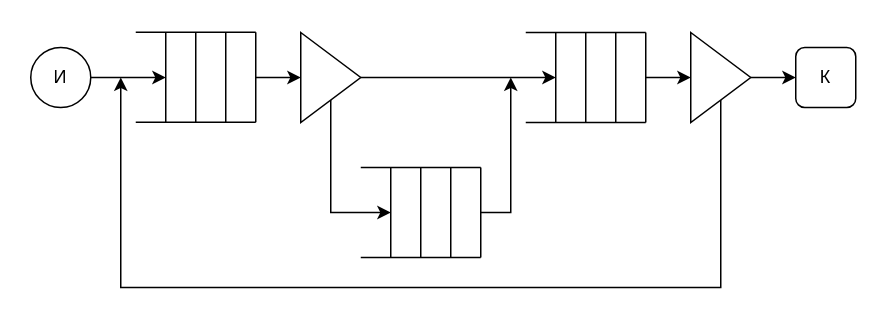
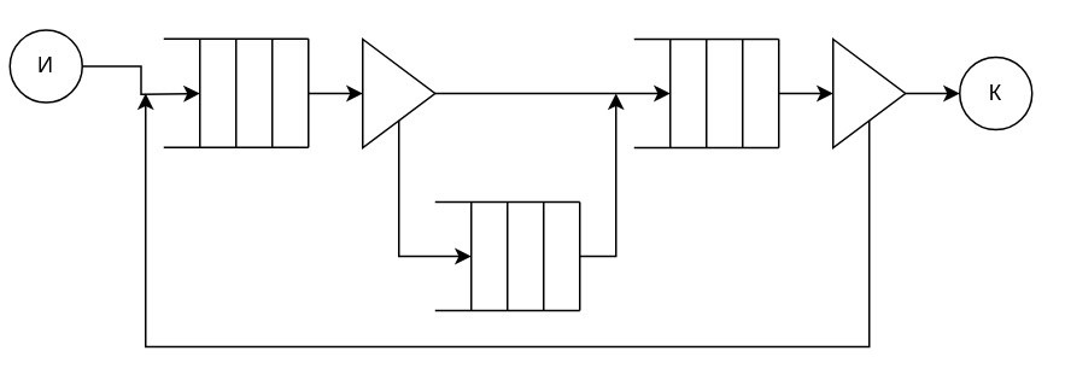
  <mxCell id="0" />
  <mxCell id="1" parent="0" />
  <mxCell id="2" style="edgeStyle=orthogonalEdgeStyle;rounded=0;orthogonalLoop=1;jettySize=auto;html=1;exitX=1;exitY=0.5;exitDx=0;exitDy=0;" edge="1" parent="1" source="3"><mxGeometry relative="1" as="geometry"><mxPoint x="110" y="51" as="targetPoint" /></mxGeometry></mxCell>
- <mxCell id="3" value="И" style="ellipse;whiteSpace=wrap;html=1;aspect=fixed;" vertex="1" parent="1"><mxGeometry x="20" y="31" width="40" height="40" as="geometry" /></mxCell>
+ <mxCell id="3" value="И" style="ellipse;whiteSpace=wrap;html=1;aspect=fixed;" vertex="1" parent="1"><mxGeometry x="5" y="16" width="40" height="40" as="geometry" /></mxCell>
  <mxCell id="4" value="" style="endArrow=none;html=1;rounded=0;" edge="1" parent="1"><mxGeometry width="50" height="50" relative="1" as="geometry"><mxPoint x="90" y="20.76" as="sourcePoint" /><mxPoint x="170" y="20.76" as="targetPoint" /></mxGeometry></mxCell>
  <mxCell id="5" value="" style="endArrow=none;html=1;rounded=0;" edge="1" parent="1"><mxGeometry width="50" height="50" relative="1" as="geometry"><mxPoint x="90" y="80.76" as="sourcePoint" /><mxPoint x="170" y="80.76" as="targetPoint" /></mxGeometry></mxCell>
  <mxCell id="6" value="" style="endArrow=none;html=1;rounded=0;" edge="1" parent="1"><mxGeometry width="50" height="50" relative="1" as="geometry"><mxPoint x="170" y="80.76" as="sourcePoint" /><mxPoint x="170" y="20.76" as="targetPoint" /></mxGeometry></mxCell>
  <mxCell id="7" value="" style="endArrow=none;html=1;rounded=0;" edge="1" parent="1"><mxGeometry width="50" height="50" relative="1" as="geometry"><mxPoint x="150" y="80.76" as="sourcePoint" /><mxPoint x="150" y="20.76" as="targetPoint" /></mxGeometry></mxCell>
  <mxCell id="8" value="" style="endArrow=none;html=1;rounded=0;" edge="1" parent="1"><mxGeometry width="50" height="50" relative="1" as="geometry"><mxPoint x="130" y="80.76" as="sourcePoint" /><mxPoint x="130" y="20.76" as="targetPoint" /></mxGeometry></mxCell>
  <mxCell id="9" value="" style="endArrow=none;html=1;rounded=0;" edge="1" parent="1"><mxGeometry width="50" height="50" relative="1" as="geometry"><mxPoint x="110" y="80.76" as="sourcePoint" /><mxPoint x="110" y="20.76" as="targetPoint" /></mxGeometry></mxCell>
  <mxCell id="10" style="edgeStyle=orthogonalEdgeStyle;rounded=0;orthogonalLoop=1;jettySize=auto;html=1;exitX=0.5;exitY=1;exitDx=0;exitDy=0;" edge="1" parent="1" source="12"><mxGeometry relative="1" as="geometry"><mxPoint x="260" y="141" as="targetPoint" /><Array as="points"><mxPoint x="220" y="141" /></Array></mxGeometry></mxCell>
  <mxCell id="11" style="edgeStyle=orthogonalEdgeStyle;rounded=0;orthogonalLoop=1;jettySize=auto;html=1;exitX=1;exitY=0.5;exitDx=0;exitDy=0;" edge="1" parent="1" source="12"><mxGeometry relative="1" as="geometry"><mxPoint x="370" y="51" as="targetPoint" /></mxGeometry></mxCell>
  <mxCell id="12" value="" style="triangle;whiteSpace=wrap;html=1;" vertex="1" parent="1"><mxGeometry x="200" y="21" width="40" height="60" as="geometry" /></mxCell>
  <mxCell id="13" value="" style="endArrow=classic;html=1;rounded=0;entryX=0;entryY=0.5;entryDx=0;entryDy=0;" edge="1" parent="1" target="12"><mxGeometry width="50" height="50" relative="1" as="geometry"><mxPoint x="170" y="51" as="sourcePoint" /><mxPoint x="220" y="1" as="targetPoint" /></mxGeometry></mxCell>
  <mxCell id="14" value="" style="endArrow=none;html=1;rounded=0;" edge="1" parent="1"><mxGeometry width="50" height="50" relative="1" as="geometry"><mxPoint x="240" y="111" as="sourcePoint" /><mxPoint x="320" y="111" as="targetPoint" /></mxGeometry></mxCell>
  <mxCell id="15" value="" style="endArrow=none;html=1;rounded=0;" edge="1" parent="1"><mxGeometry width="50" height="50" relative="1" as="geometry"><mxPoint x="240" y="171" as="sourcePoint" /><mxPoint x="320" y="171" as="targetPoint" /></mxGeometry></mxCell>
  <mxCell id="16" value="" style="endArrow=none;html=1;rounded=0;" edge="1" parent="1"><mxGeometry width="50" height="50" relative="1" as="geometry"><mxPoint x="320" y="171" as="sourcePoint" /><mxPoint x="320" y="111" as="targetPoint" /></mxGeometry></mxCell>
  <mxCell id="17" value="" style="endArrow=none;html=1;rounded=0;" edge="1" parent="1"><mxGeometry width="50" height="50" relative="1" as="geometry"><mxPoint x="300" y="171" as="sourcePoint" /><mxPoint x="300" y="111" as="targetPoint" /></mxGeometry></mxCell>
  <mxCell id="18" value="" style="endArrow=none;html=1;rounded=0;" edge="1" parent="1"><mxGeometry width="50" height="50" relative="1" as="geometry"><mxPoint x="280" y="171" as="sourcePoint" /><mxPoint x="280" y="111" as="targetPoint" /></mxGeometry></mxCell>
  <mxCell id="19" value="" style="endArrow=none;html=1;rounded=0;" edge="1" parent="1"><mxGeometry width="50" height="50" relative="1" as="geometry"><mxPoint x="260" y="171" as="sourcePoint" /><mxPoint x="260" y="111" as="targetPoint" /></mxGeometry></mxCell>
  <mxCell id="20" value="" style="endArrow=none;html=1;rounded=0;" edge="1" parent="1"><mxGeometry width="50" height="50" relative="1" as="geometry"><mxPoint x="350" y="21" as="sourcePoint" /><mxPoint x="430" y="21" as="targetPoint" /></mxGeometry></mxCell>
  <mxCell id="21" value="" style="endArrow=none;html=1;rounded=0;" edge="1" parent="1"><mxGeometry width="50" height="50" relative="1" as="geometry"><mxPoint x="350" y="81" as="sourcePoint" /><mxPoint x="430" y="81" as="targetPoint" /></mxGeometry></mxCell>
  <mxCell id="22" value="" style="endArrow=none;html=1;rounded=0;" edge="1" parent="1"><mxGeometry width="50" height="50" relative="1" as="geometry"><mxPoint x="430" y="81" as="sourcePoint" /><mxPoint x="430" y="21" as="targetPoint" /></mxGeometry></mxCell>
  <mxCell id="23" value="" style="endArrow=none;html=1;rounded=0;" edge="1" parent="1"><mxGeometry width="50" height="50" relative="1" as="geometry"><mxPoint x="410" y="81" as="sourcePoint" /><mxPoint x="410" y="21" as="targetPoint" /></mxGeometry></mxCell>
  <mxCell id="24" value="" style="endArrow=none;html=1;rounded=0;" edge="1" parent="1"><mxGeometry width="50" height="50" relative="1" as="geometry"><mxPoint x="390" y="81" as="sourcePoint" /><mxPoint x="390" y="21" as="targetPoint" /></mxGeometry></mxCell>
  <mxCell id="25" value="" style="endArrow=none;html=1;rounded=0;" edge="1" parent="1"><mxGeometry width="50" height="50" relative="1" as="geometry"><mxPoint x="370" y="81" as="sourcePoint" /><mxPoint x="370" y="21" as="targetPoint" /></mxGeometry></mxCell>
  <mxCell id="26" value="" style="endArrow=classic;html=1;rounded=0;" edge="1" parent="1"><mxGeometry width="50" height="50" relative="1" as="geometry"><mxPoint x="320" y="141" as="sourcePoint" /><mxPoint x="340" y="51" as="targetPoint" /><Array as="points"><mxPoint x="340" y="141" /><mxPoint x="340" y="91" /></Array></mxGeometry></mxCell>
  <mxCell id="27" style="edgeStyle=orthogonalEdgeStyle;rounded=0;orthogonalLoop=1;jettySize=auto;html=1;exitX=1;exitY=0.5;exitDx=0;exitDy=0;entryX=0;entryY=0.5;entryDx=0;entryDy=0;" edge="1" parent="1" source="29" target="31"><mxGeometry relative="1" as="geometry" /></mxCell>
  <mxCell id="28" style="edgeStyle=orthogonalEdgeStyle;rounded=0;orthogonalLoop=1;jettySize=auto;html=1;exitX=0.5;exitY=1;exitDx=0;exitDy=0;" edge="1" parent="1" source="29"><mxGeometry relative="1" as="geometry"><mxPoint x="80" y="51" as="targetPoint" /><Array as="points"><mxPoint x="480" y="191" /><mxPoint x="80" y="191" /></Array></mxGeometry></mxCell>
  <mxCell id="29" value="" style="triangle;whiteSpace=wrap;html=1;" vertex="1" parent="1"><mxGeometry x="460" y="21" width="40" height="60" as="geometry" /></mxCell>
  <mxCell id="30" value="" style="endArrow=classic;html=1;rounded=0;entryX=0;entryY=0.5;entryDx=0;entryDy=0;" edge="1" parent="1" target="29"><mxGeometry width="50" height="50" relative="1" as="geometry"><mxPoint x="430" y="51" as="sourcePoint" /><mxPoint x="480" y="1" as="targetPoint" /></mxGeometry></mxCell>
- <mxCell id="31" value="К" style="whiteSpace=wrap;html=1;aspect=fixed;rounded=1;" vertex="1" parent="1"><mxGeometry x="530" y="31" width="40" height="40" as="geometry" /></mxCell>
+ <mxCell id="31" value="К" style="ellipse;whiteSpace=wrap;html=1;aspect=fixed;" vertex="1" parent="1"><mxGeometry x="530" y="31" width="40" height="40" as="geometry" /></mxCell>
